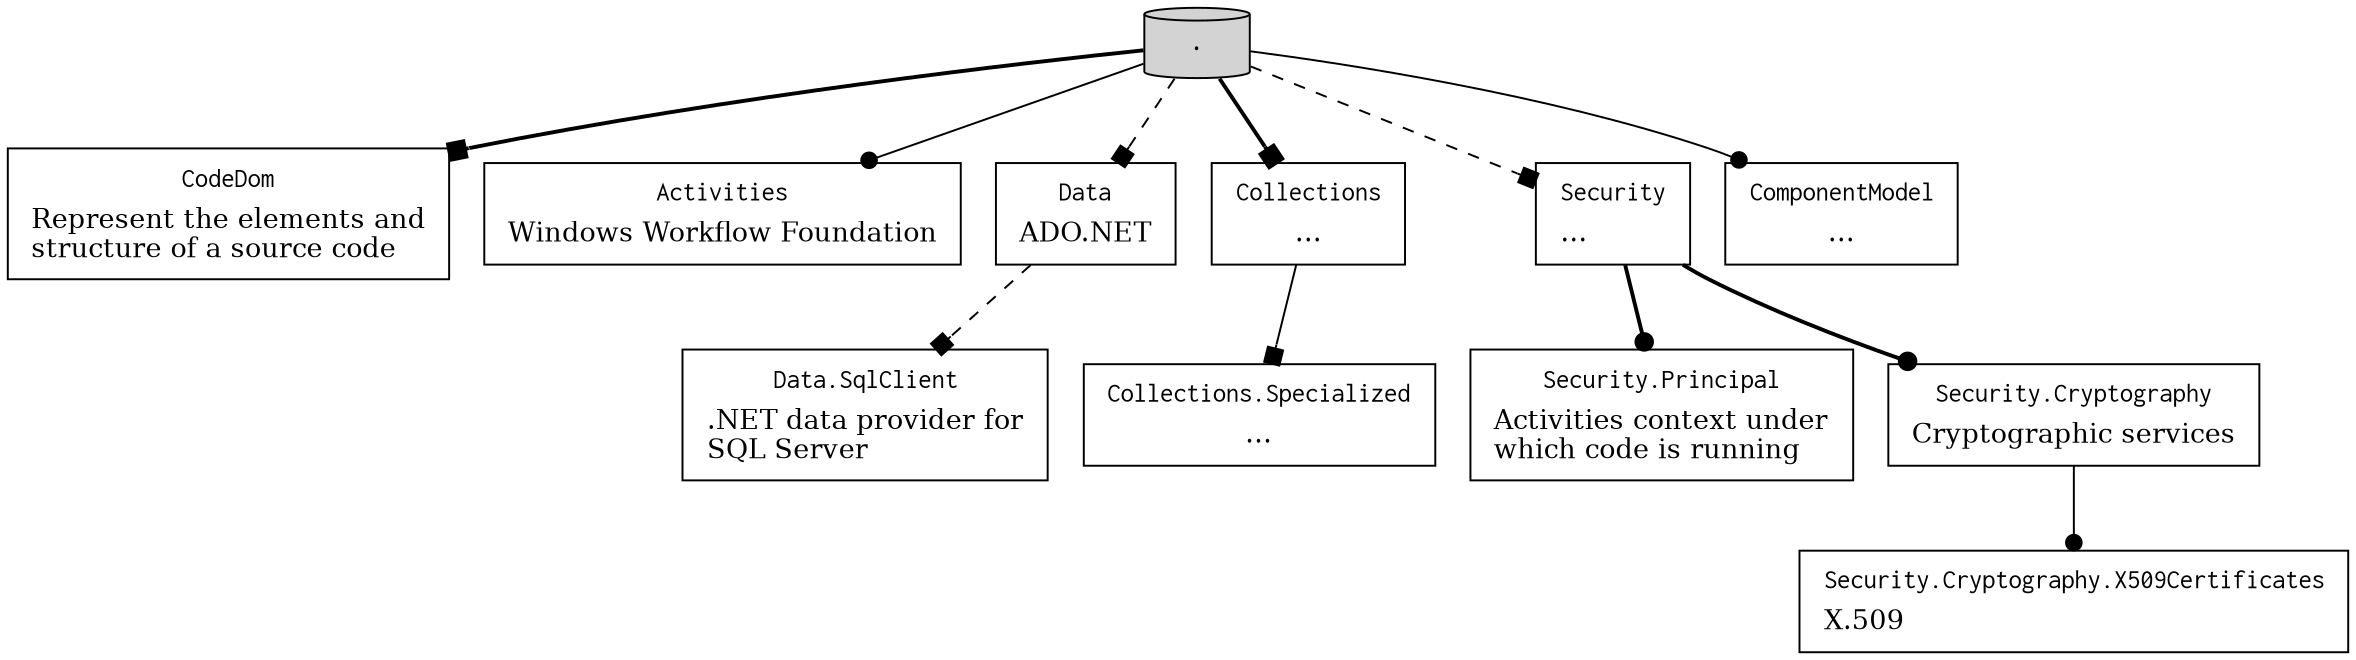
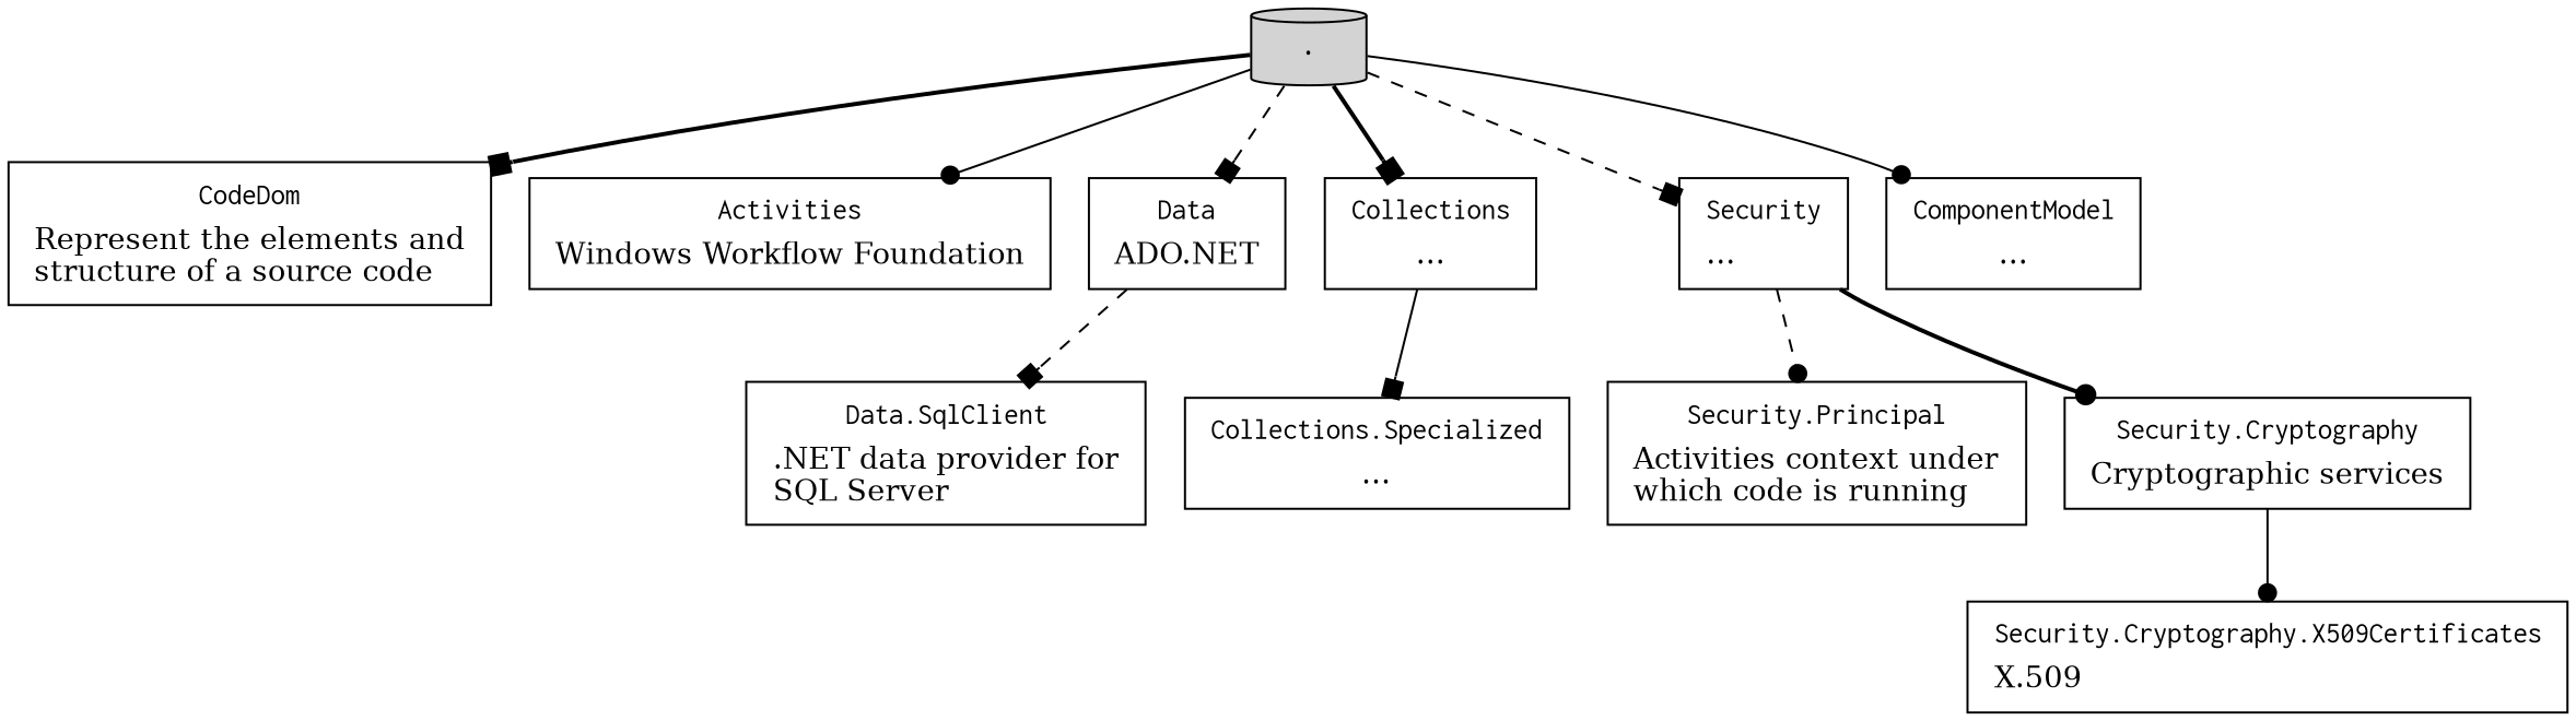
  digraph {
    node [shape=box]
    edge [arrowhead=box style=bold]
    n1 [fillcolor=lightgrey label="." shape=cylinder style=filled]
    n2 [label=< <table border="0"><tr><td align="text"><font face="Courier">CodeDom</font></td></tr><tr><td>Represent the elements and<br align="left"/>structure of a source code<br align="left"/></td></tr></table> >]
    n3 [label=< <table border="0"><tr><td align="text"><font face="Courier">Activities</font></td></tr><tr><td>Windows Workflow Foundation<br align="left"/></td></tr></table> >]
    n4 [label=< <table border="0"><tr><td align="text"><font face="Courier">Data</font></td></tr><tr><td>ADO.NET</td></tr></table> >]
    n5 [label=< <table border="0"><tr><td align="text"><font face="Courier">Collections</font></td></tr><tr><td>…</td></tr></table> >]
    n6 [label=< <table border="0"><tr><td align="text"><font face="Courier">Security</font></td></tr><tr><td align="text">…<br align="left"/></td></tr></table> >]
    n7 [label=< <table border="0"><tr><td align="text"><font face="Courier">ComponentModel</font></td></tr><tr><td>…</td></tr></table> >]
    n8 [label=< <table border="0"><tr><td align="text"><font face="Courier">Data.SqlClient</font></td></tr><tr><td align="text">.NET data provider for<br align="left"/>SQL Server<br align="left"/></td></tr></table> >]
    n9 [label=< <table border="0"><tr><td align="text"><font face="Courier">Collections.Specialized</font></td></tr><tr><td>…</td></tr></table> >]
    n10 [label=< <table border="0"><tr><td align="text"><font face="Courier">Security.Principal</font></td></tr><tr><td align="text">Activities context under<br align="left"/>which code is running<br align="left"/></td></tr></table> >]
    n11 [label=< <table border="0"><tr><td align="text"><font face="Courier">Security.Cryptography</font></td></tr><tr><td align="text">Cryptographic services<br align="left"/></td></tr></table> >]
    n12 [label=< <table border="0"><tr><td align="text"><font face="Courier">Security.Cryptography.X509Certificates</font></td></tr><tr><td align="text">X.509<br align="left"/></td></tr></table> >]
    n1 -> n2
    n1 -> n3 [arrowhead=dot style=solid]
    n1 -> n4 [style=dashed]
    n1 -> n5
    n1 -> n6 [style=dashed]
    n1 -> n7 [arrowhead=dot style=solid]
    n4 -> n8 [style=dashed]
    n5 -> n9 [style=solid]
-   n6 -> n10 [arrowhead=dot]
+   n6 -> n10 [arrowhead=dot style=dashed]
    n6 -> n11 [arrowhead=dot]
    n11 -> n12 [arrowhead=dot style=solid]
  }
